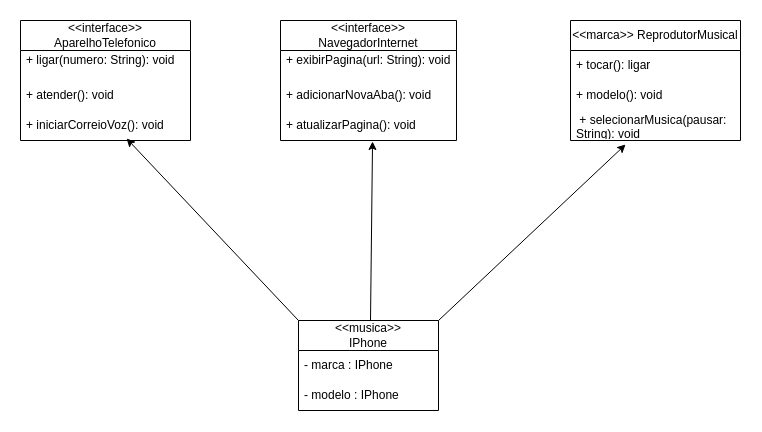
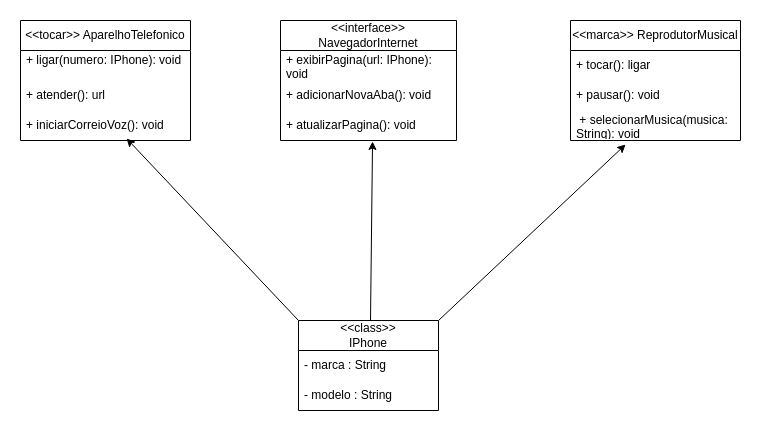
  <mxCell id="0" />
  <mxCell id="1" parent="0" />
- <mxCell id="2" value="&amp;lt;&amp;lt;interface&amp;gt;&amp;gt; AparelhoTelefonico" style="swimlane;fontStyle=0;childLayout=stackLayout;horizontal=1;startSize=30;horizontalStack=0;resizeParent=1;resizeParentMax=0;resizeLast=0;collapsible=1;marginBottom=0;whiteSpace=wrap;html=1;" vertex="1" parent="1"><mxGeometry x="20" y="20" width="170" height="120" as="geometry" /></mxCell>
- <mxCell id="3" value="&lt;div&gt;+ ligar(numero: String): void&lt;/div&gt;&lt;div&gt;&lt;br&gt;&lt;/div&gt;" style="text;strokeColor=none;fillColor=none;align=left;verticalAlign=middle;spacingLeft=4;spacingRight=4;overflow=hidden;points=[[0,0.5],[1,0.5]];portConstraint=eastwest;rotatable=0;whiteSpace=wrap;html=1;" vertex="1" parent="2"><mxGeometry y="30" width="170" height="30" as="geometry" /></mxCell>
- <mxCell id="4" value="+ atender(): void" style="text;strokeColor=none;fillColor=none;align=left;verticalAlign=middle;spacingLeft=4;spacingRight=4;overflow=hidden;points=[[0,0.5],[1,0.5]];portConstraint=eastwest;rotatable=0;whiteSpace=wrap;html=1;" vertex="1" parent="2"><mxGeometry y="60" width="170" height="30" as="geometry" /></mxCell>
+ <mxCell id="2" value="&amp;lt;&amp;lt;tocar&amp;gt;&amp;gt; AparelhoTelefonico" style="swimlane;fontStyle=0;childLayout=stackLayout;horizontal=1;startSize=30;horizontalStack=0;resizeParent=1;resizeParentMax=0;resizeLast=0;collapsible=1;marginBottom=0;whiteSpace=wrap;html=1;" vertex="1" parent="1"><mxGeometry x="20" y="20" width="170" height="120" as="geometry" /></mxCell>
+ <mxCell id="3" value="&lt;div&gt;+ ligar(numero: IPhone): void&lt;/div&gt;&lt;div&gt;&lt;br&gt;&lt;/div&gt;" style="text;strokeColor=none;fillColor=none;align=left;verticalAlign=middle;spacingLeft=4;spacingRight=4;overflow=hidden;points=[[0,0.5],[1,0.5]];portConstraint=eastwest;rotatable=0;whiteSpace=wrap;html=1;" vertex="1" parent="2"><mxGeometry y="30" width="170" height="30" as="geometry" /></mxCell>
+ <mxCell id="4" value="+ atender(): url" style="text;strokeColor=none;fillColor=none;align=left;verticalAlign=middle;spacingLeft=4;spacingRight=4;overflow=hidden;points=[[0,0.5],[1,0.5]];portConstraint=eastwest;rotatable=0;whiteSpace=wrap;html=1;" vertex="1" parent="2"><mxGeometry y="60" width="170" height="30" as="geometry" /></mxCell>
  <mxCell id="5" value="+ iniciarCorreioVoz(): void" style="text;strokeColor=none;fillColor=none;align=left;verticalAlign=middle;spacingLeft=4;spacingRight=4;overflow=hidden;points=[[0,0.5],[1,0.5]];portConstraint=eastwest;rotatable=0;whiteSpace=wrap;html=1;" vertex="1" parent="2"><mxGeometry y="90" width="170" height="30" as="geometry" /></mxCell>
  <mxCell id="6" value="&amp;lt;&amp;lt;interface&amp;gt;&amp;gt; NavegadorInternet" style="swimlane;fontStyle=0;childLayout=stackLayout;horizontal=1;startSize=30;horizontalStack=0;resizeParent=1;resizeParentMax=0;resizeLast=0;collapsible=1;marginBottom=0;whiteSpace=wrap;html=1;" vertex="1" parent="1"><mxGeometry x="280" y="20" width="176" height="120" as="geometry" /></mxCell>
- <mxCell id="7" value="&lt;div&gt;+ exibirPagina(url: String): void&lt;/div&gt;&lt;div&gt;&lt;br&gt;&lt;/div&gt;" style="text;strokeColor=none;fillColor=none;align=left;verticalAlign=middle;spacingLeft=4;spacingRight=4;overflow=hidden;points=[[0,0.5],[1,0.5]];portConstraint=eastwest;rotatable=0;whiteSpace=wrap;html=1;" vertex="1" parent="6"><mxGeometry y="30" width="176" height="30" as="geometry" /></mxCell>
+ <mxCell id="7" value="&lt;div&gt;+ exibirPagina(url: IPhone): void&lt;/div&gt;&lt;div&gt;&lt;br&gt;&lt;/div&gt;" style="text;strokeColor=none;fillColor=none;align=left;verticalAlign=middle;spacingLeft=4;spacingRight=4;overflow=hidden;points=[[0,0.5],[1,0.5]];portConstraint=eastwest;rotatable=0;whiteSpace=wrap;html=1;" vertex="1" parent="6"><mxGeometry y="30" width="176" height="30" as="geometry" /></mxCell>
  <mxCell id="8" value="+ adicionarNovaAba(): void" style="text;strokeColor=none;fillColor=none;align=left;verticalAlign=middle;spacingLeft=4;spacingRight=4;overflow=hidden;points=[[0,0.5],[1,0.5]];portConstraint=eastwest;rotatable=0;whiteSpace=wrap;html=1;" vertex="1" parent="6"><mxGeometry y="60" width="176" height="30" as="geometry" /></mxCell>
  <mxCell id="9" value="+ atualizarPagina(): void" style="text;strokeColor=none;fillColor=none;align=left;verticalAlign=middle;spacingLeft=4;spacingRight=4;overflow=hidden;points=[[0,0.5],[1,0.5]];portConstraint=eastwest;rotatable=0;whiteSpace=wrap;html=1;" vertex="1" parent="6"><mxGeometry y="90" width="176" height="30" as="geometry" /></mxCell>
  <mxCell id="10" value="&amp;lt;&amp;lt;marca&amp;gt;&amp;gt; ReprodutorMusical" style="swimlane;fontStyle=0;childLayout=stackLayout;horizontal=1;startSize=30;horizontalStack=0;resizeParent=1;resizeParentMax=0;resizeLast=0;collapsible=1;marginBottom=0;whiteSpace=wrap;html=1;" vertex="1" parent="1"><mxGeometry x="570" y="20" width="170" height="120" as="geometry" /></mxCell>
  <mxCell id="11" value="+ tocar(): ligar" style="text;strokeColor=none;fillColor=none;align=left;verticalAlign=middle;spacingLeft=4;spacingRight=4;overflow=hidden;points=[[0,0.5],[1,0.5]];portConstraint=eastwest;rotatable=0;whiteSpace=wrap;html=1;" vertex="1" parent="10"><mxGeometry y="30" width="170" height="30" as="geometry" /></mxCell>
- <mxCell id="12" value="+ modelo(): void" style="text;strokeColor=none;fillColor=none;align=left;verticalAlign=middle;spacingLeft=4;spacingRight=4;overflow=hidden;points=[[0,0.5],[1,0.5]];portConstraint=eastwest;rotatable=0;whiteSpace=wrap;html=1;" vertex="1" parent="10"><mxGeometry y="60" width="170" height="30" as="geometry" /></mxCell>
- <mxCell id="13" value="&lt;div&gt;&amp;nbsp;+ selecionarMusica(pausar: String): void&lt;/div&gt;&lt;div&gt;&lt;br&gt;&lt;/div&gt;" style="text;strokeColor=none;fillColor=none;align=left;verticalAlign=middle;spacingLeft=4;spacingRight=4;overflow=hidden;points=[[0,0.5],[1,0.5]];portConstraint=eastwest;rotatable=0;whiteSpace=wrap;html=1;" vertex="1" parent="10"><mxGeometry y="90" width="170" height="30" as="geometry" /></mxCell>
- <mxCell id="14" value="&amp;lt;&amp;lt;musica&amp;gt;&amp;gt;&lt;div&gt;IPhone&lt;/div&gt;" style="swimlane;fontStyle=0;childLayout=stackLayout;horizontal=1;startSize=30;horizontalStack=0;resizeParent=1;resizeParentMax=0;resizeLast=0;collapsible=1;marginBottom=0;whiteSpace=wrap;html=1;" vertex="1" parent="1"><mxGeometry x="298" y="320" width="140" height="90" as="geometry" /></mxCell>
- <mxCell id="15" value="- marca : IPhone" style="text;strokeColor=none;fillColor=none;align=left;verticalAlign=middle;spacingLeft=4;spacingRight=4;overflow=hidden;points=[[0,0.5],[1,0.5]];portConstraint=eastwest;rotatable=0;whiteSpace=wrap;html=1;" vertex="1" parent="14"><mxGeometry y="30" width="140" height="30" as="geometry" /></mxCell>
- <mxCell id="16" value="- modelo : IPhone" style="text;strokeColor=none;fillColor=none;align=left;verticalAlign=middle;spacingLeft=4;spacingRight=4;overflow=hidden;points=[[0,0.5],[1,0.5]];portConstraint=eastwest;rotatable=0;whiteSpace=wrap;html=1;" vertex="1" parent="14"><mxGeometry y="60" width="140" height="30" as="geometry" /></mxCell>
+ <mxCell id="12" value="+ pausar(): void" style="text;strokeColor=none;fillColor=none;align=left;verticalAlign=middle;spacingLeft=4;spacingRight=4;overflow=hidden;points=[[0,0.5],[1,0.5]];portConstraint=eastwest;rotatable=0;whiteSpace=wrap;html=1;" vertex="1" parent="10"><mxGeometry y="60" width="170" height="30" as="geometry" /></mxCell>
+ <mxCell id="13" value="&lt;div&gt;&amp;nbsp;+ selecionarMusica(musica: String): void&lt;/div&gt;&lt;div&gt;&lt;br&gt;&lt;/div&gt;" style="text;strokeColor=none;fillColor=none;align=left;verticalAlign=middle;spacingLeft=4;spacingRight=4;overflow=hidden;points=[[0,0.5],[1,0.5]];portConstraint=eastwest;rotatable=0;whiteSpace=wrap;html=1;" vertex="1" parent="10"><mxGeometry y="90" width="170" height="30" as="geometry" /></mxCell>
+ <mxCell id="14" value="&amp;lt;&amp;lt;class&amp;gt;&amp;gt;&lt;div&gt;IPhone&lt;/div&gt;" style="swimlane;fontStyle=0;childLayout=stackLayout;horizontal=1;startSize=30;horizontalStack=0;resizeParent=1;resizeParentMax=0;resizeLast=0;collapsible=1;marginBottom=0;whiteSpace=wrap;html=1;" vertex="1" parent="1"><mxGeometry x="298" y="320" width="140" height="90" as="geometry" /></mxCell>
+ <mxCell id="15" value="- marca : String" style="text;strokeColor=none;fillColor=none;align=left;verticalAlign=middle;spacingLeft=4;spacingRight=4;overflow=hidden;points=[[0,0.5],[1,0.5]];portConstraint=eastwest;rotatable=0;whiteSpace=wrap;html=1;" vertex="1" parent="14"><mxGeometry y="30" width="140" height="30" as="geometry" /></mxCell>
+ <mxCell id="16" value="- modelo : String" style="text;strokeColor=none;fillColor=none;align=left;verticalAlign=middle;spacingLeft=4;spacingRight=4;overflow=hidden;points=[[0,0.5],[1,0.5]];portConstraint=eastwest;rotatable=0;whiteSpace=wrap;html=1;" vertex="1" parent="14"><mxGeometry y="60" width="140" height="30" as="geometry" /></mxCell>
  <mxCell id="17" value="" style="endArrow=classic;html=1;rounded=0;entryX=0.624;entryY=0.933;entryDx=0;entryDy=0;entryPerimeter=0;" edge="1" parent="1" target="5"><mxGeometry width="50" height="50" relative="1" as="geometry"><mxPoint x="298" y="320" as="sourcePoint" /><mxPoint x="348" y="270" as="targetPoint" /></mxGeometry></mxCell>
  <mxCell id="18" value="" style="endArrow=classic;html=1;rounded=0;entryX=0.324;entryY=1.133;entryDx=0;entryDy=0;entryPerimeter=0;" edge="1" parent="1" target="13"><mxGeometry width="50" height="50" relative="1" as="geometry"><mxPoint x="438" y="320" as="sourcePoint" /><mxPoint x="488" y="270" as="targetPoint" /></mxGeometry></mxCell>
  <mxCell id="19" value="" style="endArrow=classic;html=1;rounded=0;entryX=0.523;entryY=1.033;entryDx=0;entryDy=0;entryPerimeter=0;" edge="1" parent="1" target="9"><mxGeometry width="50" height="50" relative="1" as="geometry"><mxPoint x="370" y="320" as="sourcePoint" /><mxPoint x="530" y="170" as="targetPoint" /><Array as="points"><mxPoint x="370" y="320" /></Array></mxGeometry></mxCell>
